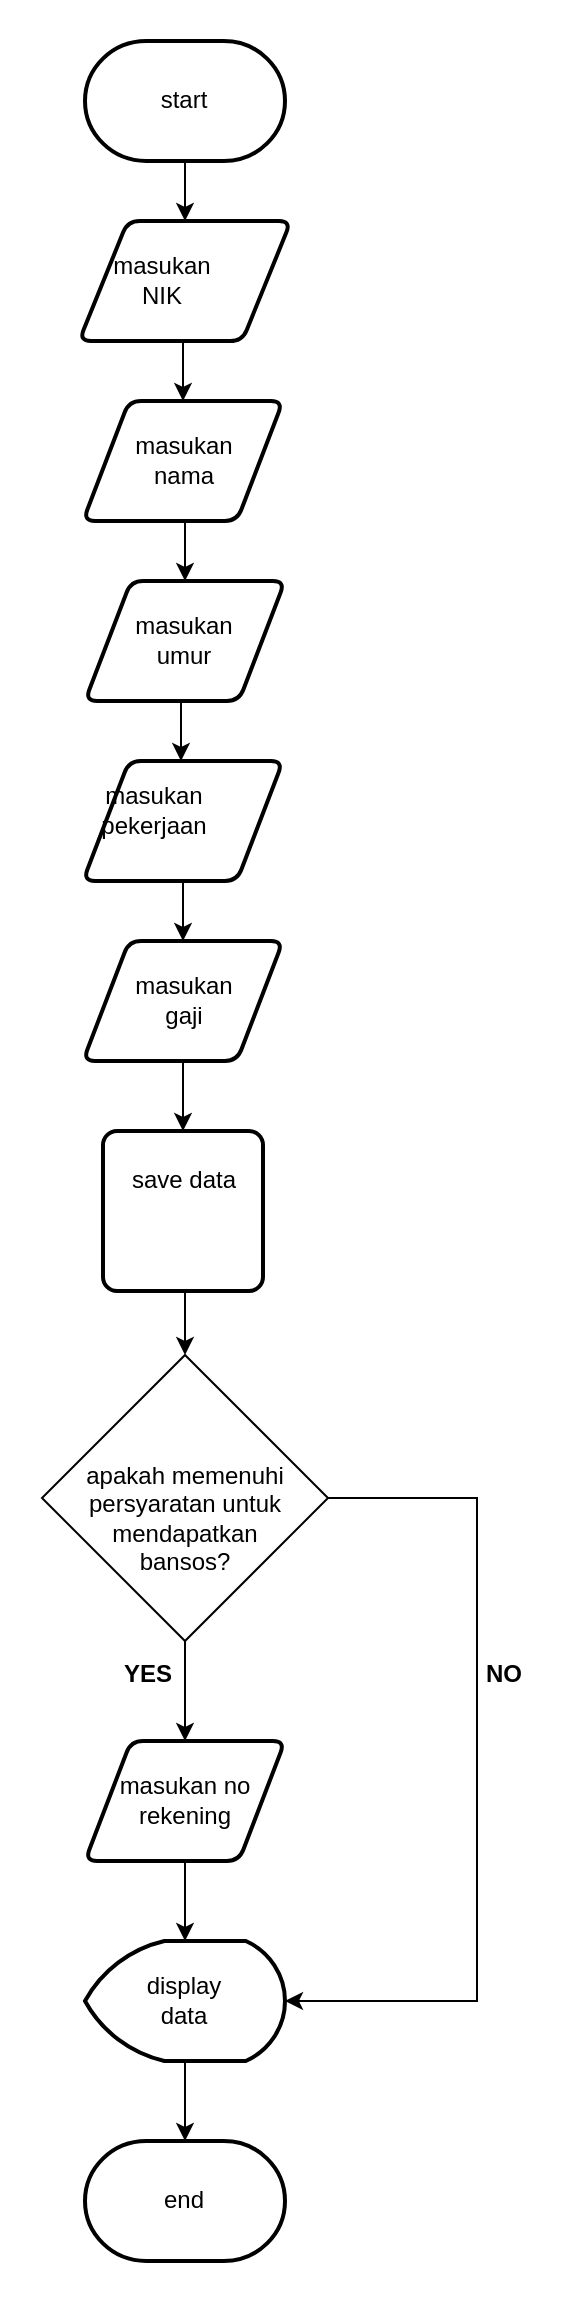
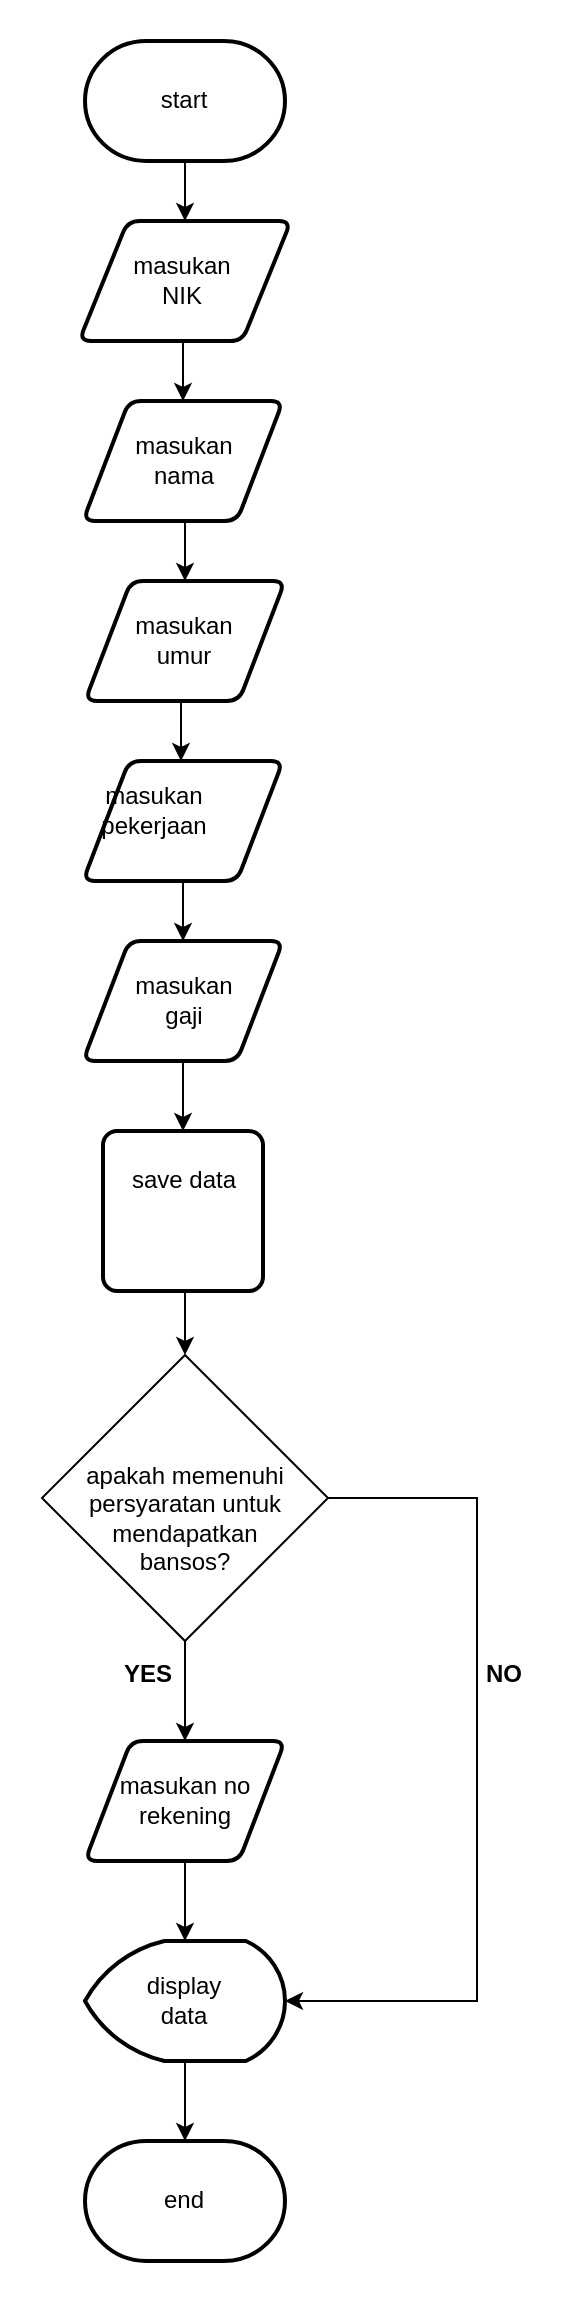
  <mxCell id="0" />
  <mxCell id="1" parent="0" />
  <mxCell id="2" value="" style="strokeWidth=2;html=1;shape=mxgraph.flowchart.terminator;whiteSpace=wrap;labelBackgroundColor=none;" parent="1" vertex="1"><mxGeometry x="42" y="20" width="100" height="60" as="geometry" /></mxCell>
  <mxCell id="3" value="" style="endArrow=classic;html=1;rounded=0;exitX=0.5;exitY=1;exitDx=0;exitDy=0;exitPerimeter=0;entryX=0.5;entryY=0;entryDx=0;entryDy=0;labelBackgroundColor=none;fontColor=default;" parent="1" source="2" target="5" edge="1"><mxGeometry width="50" height="50" relative="1" as="geometry"><mxPoint x="97" y="180" as="sourcePoint" /><mxPoint x="91" y="140" as="targetPoint" /></mxGeometry></mxCell>
  <mxCell id="4" style="edgeStyle=orthogonalEdgeStyle;rounded=0;orthogonalLoop=1;jettySize=auto;html=1;exitX=0.5;exitY=1;exitDx=0;exitDy=0;entryX=0.5;entryY=0;entryDx=0;entryDy=0;labelBackgroundColor=none;fontColor=default;" parent="1" source="5" target="9" edge="1"><mxGeometry relative="1" as="geometry" /></mxCell>
  <mxCell id="5" value="" style="shape=parallelogram;html=1;strokeWidth=2;perimeter=parallelogramPerimeter;whiteSpace=wrap;rounded=1;arcSize=12;size=0.23;labelBackgroundColor=none;" parent="1" vertex="1"><mxGeometry x="39" y="110" width="106" height="60" as="geometry" /></mxCell>
  <mxCell id="6" style="edgeStyle=orthogonalEdgeStyle;rounded=0;orthogonalLoop=1;jettySize=auto;html=1;entryX=1;entryY=0.5;entryDx=0;entryDy=0;entryPerimeter=0;exitX=1;exitY=0.5;exitDx=0;exitDy=0;labelBackgroundColor=none;fontColor=default;" parent="1" source="7" target="25" edge="1"><mxGeometry relative="1" as="geometry"><mxPoint x="237" y="1290" as="targetPoint" /><mxPoint x="150" y="792" as="sourcePoint" /><Array as="points"><mxPoint x="238" y="748" /><mxPoint x="238" y="1000" /></Array></mxGeometry></mxCell>
  <mxCell id="7" value="" style="rhombus;whiteSpace=wrap;html=1;labelBackgroundColor=none;" parent="1" vertex="1"><mxGeometry x="20.5" y="677" width="143" height="143" as="geometry" /></mxCell>
  <mxCell id="8" style="edgeStyle=orthogonalEdgeStyle;rounded=0;orthogonalLoop=1;jettySize=auto;html=1;exitX=0.5;exitY=1;exitDx=0;exitDy=0;entryX=0.5;entryY=0;entryDx=0;entryDy=0;labelBackgroundColor=none;fontColor=default;" parent="1" source="9" target="11" edge="1"><mxGeometry relative="1" as="geometry" /></mxCell>
  <mxCell id="9" value="" style="shape=parallelogram;html=1;strokeWidth=2;perimeter=parallelogramPerimeter;whiteSpace=wrap;rounded=1;arcSize=12;size=0.23;labelBackgroundColor=none;" parent="1" vertex="1"><mxGeometry x="41" y="200" width="100" height="60" as="geometry" /></mxCell>
  <mxCell id="10" value="" style="endArrow=classic;html=1;rounded=0;exitX=0.5;exitY=1;exitDx=0;exitDy=0;exitPerimeter=0;labelBackgroundColor=none;fontColor=default;" parent="1" edge="1"><mxGeometry width="50" height="50" relative="1" as="geometry"><mxPoint x="90" y="320" as="sourcePoint" /><mxPoint x="90" y="380" as="targetPoint" /></mxGeometry></mxCell>
  <mxCell id="11" value="" style="shape=parallelogram;html=1;strokeWidth=2;perimeter=parallelogramPerimeter;whiteSpace=wrap;rounded=1;arcSize=12;size=0.23;labelBackgroundColor=none;" parent="1" vertex="1"><mxGeometry x="42" y="290" width="100" height="60" as="geometry" /></mxCell>
  <mxCell id="12" value="" style="endArrow=classic;html=1;rounded=0;exitX=0.5;exitY=1;exitDx=0;exitDy=0;exitPerimeter=0;entryX=0.5;entryY=0;entryDx=0;entryDy=0;labelBackgroundColor=none;fontColor=default;" parent="1" target="14" edge="1"><mxGeometry width="50" height="50" relative="1" as="geometry"><mxPoint x="90" y="440" as="sourcePoint" /><mxPoint x="90" y="500" as="targetPoint" /></mxGeometry></mxCell>
  <mxCell id="13" style="edgeStyle=orthogonalEdgeStyle;rounded=0;orthogonalLoop=1;jettySize=auto;html=1;exitX=0.5;exitY=1;exitDx=0;exitDy=0;entryX=0.5;entryY=0;entryDx=0;entryDy=0;labelBackgroundColor=none;fontColor=default;" parent="1" source="14" target="16" edge="1"><mxGeometry relative="1" as="geometry" /></mxCell>
  <mxCell id="14" value="" style="shape=parallelogram;html=1;strokeWidth=2;perimeter=parallelogramPerimeter;whiteSpace=wrap;rounded=1;arcSize=12;size=0.23;labelBackgroundColor=none;" parent="1" vertex="1"><mxGeometry x="41" y="380" width="100" height="60" as="geometry" /></mxCell>
  <mxCell id="15" style="edgeStyle=orthogonalEdgeStyle;rounded=0;orthogonalLoop=1;jettySize=auto;html=1;exitX=0.5;exitY=1;exitDx=0;exitDy=0;entryX=0.5;entryY=0;entryDx=0;entryDy=0;labelBackgroundColor=none;fontColor=default;" parent="1" source="16" target="24" edge="1"><mxGeometry relative="1" as="geometry"><mxPoint x="90.632" y="560" as="targetPoint" /></mxGeometry></mxCell>
  <mxCell id="16" value="" style="shape=parallelogram;html=1;strokeWidth=2;perimeter=parallelogramPerimeter;whiteSpace=wrap;rounded=1;arcSize=12;size=0.23;labelBackgroundColor=none;" parent="1" vertex="1"><mxGeometry x="41" y="470" width="100" height="60" as="geometry" /></mxCell>
  <mxCell id="17" value="" style="endArrow=classic;html=1;rounded=0;exitX=0.5;exitY=1;exitDx=0;exitDy=0;exitPerimeter=0;labelBackgroundColor=none;fontColor=default;" parent="1" edge="1"><mxGeometry width="50" height="50" relative="1" as="geometry"><mxPoint x="91" y="920" as="sourcePoint" /><mxPoint x="90" y="920" as="targetPoint" /></mxGeometry></mxCell>
  <mxCell id="18" value="" style="shape=parallelogram;html=1;strokeWidth=2;perimeter=parallelogramPerimeter;whiteSpace=wrap;rounded=1;arcSize=12;size=0.23;labelBackgroundColor=none;" parent="1" vertex="1"><mxGeometry x="42" y="870" width="100" height="60" as="geometry" /></mxCell>
  <mxCell id="19" value="" style="strokeWidth=2;html=1;shape=mxgraph.flowchart.terminator;whiteSpace=wrap;labelBackgroundColor=none;" parent="1" vertex="1"><mxGeometry x="42" y="1070" width="100" height="60" as="geometry" /></mxCell>
  <mxCell id="20" style="edgeStyle=orthogonalEdgeStyle;rounded=0;orthogonalLoop=1;jettySize=auto;html=1;entryX=0.5;entryY=0;entryDx=0;entryDy=0;labelBackgroundColor=none;fontColor=default;" parent="1" source="7" target="18" edge="1"><mxGeometry relative="1" as="geometry"><mxPoint x="91" y="920" as="sourcePoint" /><mxPoint x="97" y="970" as="targetPoint" /></mxGeometry></mxCell>
  <mxCell id="21" value="YES" style="text;html=1;align=center;verticalAlign=middle;whiteSpace=wrap;rounded=0;labelBackgroundColor=none;fontStyle=1" parent="1" vertex="1"><mxGeometry x="61" y="827" width="26" height="20" as="geometry" /></mxCell>
  <mxCell id="22" value="NO" style="text;html=1;align=center;verticalAlign=middle;whiteSpace=wrap;rounded=0;labelBackgroundColor=none;fillColor=none;fontStyle=1" parent="1" vertex="1"><mxGeometry x="242" y="827" width="20" height="20" as="geometry" /></mxCell>
  <mxCell id="23" style="edgeStyle=orthogonalEdgeStyle;rounded=0;orthogonalLoop=1;jettySize=auto;html=1;exitX=0.5;exitY=1;exitDx=0;exitDy=0;entryX=0.5;entryY=0;entryDx=0;entryDy=0;labelBackgroundColor=none;fontColor=default;" parent="1" source="24" target="7" edge="1"><mxGeometry relative="1" as="geometry" /></mxCell>
  <mxCell id="24" value="" style="rounded=1;whiteSpace=wrap;html=1;absoluteArcSize=1;arcSize=14;strokeWidth=2;labelBackgroundColor=none;" parent="1" vertex="1"><mxGeometry x="51" y="565" width="80" height="80" as="geometry" /></mxCell>
  <mxCell id="25" value="" style="strokeWidth=2;html=1;shape=mxgraph.flowchart.display;whiteSpace=wrap;labelBackgroundColor=none;" parent="1" vertex="1"><mxGeometry x="42" y="970" width="100" height="60" as="geometry" /></mxCell>
  <mxCell id="26" value="start" style="text;html=1;align=center;verticalAlign=middle;whiteSpace=wrap;rounded=0;labelBackgroundColor=none;" parent="1" vertex="1"><mxGeometry x="62" y="35" width="60" height="30" as="geometry" /></mxCell>
  <mxCell id="27" value="save data" style="text;html=1;align=center;verticalAlign=middle;whiteSpace=wrap;rounded=0;labelBackgroundColor=none;" parent="1" vertex="1"><mxGeometry x="62" y="575" width="60" height="30" as="geometry" /></mxCell>
  <mxCell id="28" value="display data" style="text;html=1;align=center;verticalAlign=middle;whiteSpace=wrap;rounded=0;labelBackgroundColor=none;" parent="1" vertex="1"><mxGeometry x="62" y="985" width="60" height="30" as="geometry" /></mxCell>
  <mxCell id="29" value="end" style="text;html=1;align=center;verticalAlign=middle;whiteSpace=wrap;rounded=0;labelBackgroundColor=none;" parent="1" vertex="1"><mxGeometry x="62" y="1085" width="60" height="30" as="geometry" /></mxCell>
- <mxCell id="30" value="masukan NIK" style="text;html=1;align=center;verticalAlign=middle;whiteSpace=wrap;rounded=0;labelBackgroundColor=none;" parent="1" vertex="1"><mxGeometry x="51" y="125" width="60" height="30" as="geometry" /></mxCell>
+ <mxCell id="30" value="masukan NIK" style="text;html=1;align=center;verticalAlign=middle;whiteSpace=wrap;rounded=0;labelBackgroundColor=none;" parent="1" vertex="1"><mxGeometry x="61" y="125" width="60" height="30" as="geometry" /></mxCell>
  <mxCell id="31" value="masukan nama" style="text;html=1;align=center;verticalAlign=middle;whiteSpace=wrap;rounded=0;labelBackgroundColor=none;" parent="1" vertex="1"><mxGeometry x="62" y="213.5" width="60" height="33" as="geometry" /></mxCell>
  <mxCell id="32" value="masukan umur" style="text;html=1;align=center;verticalAlign=middle;whiteSpace=wrap;rounded=0;labelBackgroundColor=none;" parent="1" vertex="1"><mxGeometry x="62" y="305" width="60" height="30" as="geometry" /></mxCell>
  <mxCell id="33" value="masukan pekerjaan" style="text;html=1;align=center;verticalAlign=middle;whiteSpace=wrap;rounded=0;labelBackgroundColor=none;" parent="1" vertex="1"><mxGeometry x="47" y="390" width="60" height="30" as="geometry" /></mxCell>
  <mxCell id="34" value="masukan gaji" style="text;html=1;align=center;verticalAlign=middle;whiteSpace=wrap;rounded=0;labelBackgroundColor=none;" parent="1" vertex="1"><mxGeometry x="62" y="485" width="60" height="30" as="geometry" /></mxCell>
  <mxCell id="35" value="apakah memenuhi persyaratan untuk mendapatkan bansos?" style="text;html=1;align=center;verticalAlign=middle;whiteSpace=wrap;rounded=0;labelBackgroundColor=none;" parent="1" vertex="1"><mxGeometry x="37.75" y="742" width="108.5" height="33.88" as="geometry" /></mxCell>
  <mxCell id="36" value="masukan no rekening" style="text;html=1;align=center;verticalAlign=middle;whiteSpace=wrap;rounded=0;labelBackgroundColor=none;" parent="1" vertex="1"><mxGeometry x="57.5" y="885" width="69" height="30" as="geometry" /></mxCell>
  <mxCell id="37" style="edgeStyle=orthogonalEdgeStyle;rounded=0;orthogonalLoop=1;jettySize=auto;html=1;exitX=0.5;exitY=1;exitDx=0;exitDy=0;entryX=0.5;entryY=0;entryDx=0;entryDy=0;entryPerimeter=0;labelBackgroundColor=none;fontColor=default;" parent="1" source="18" target="25" edge="1"><mxGeometry relative="1" as="geometry" /></mxCell>
  <mxCell id="38" style="edgeStyle=orthogonalEdgeStyle;rounded=0;orthogonalLoop=1;jettySize=auto;html=1;exitX=0.5;exitY=1;exitDx=0;exitDy=0;exitPerimeter=0;entryX=0.5;entryY=0;entryDx=0;entryDy=0;entryPerimeter=0;labelBackgroundColor=none;fontColor=default;" parent="1" source="25" target="19" edge="1"><mxGeometry relative="1" as="geometry" /></mxCell>
